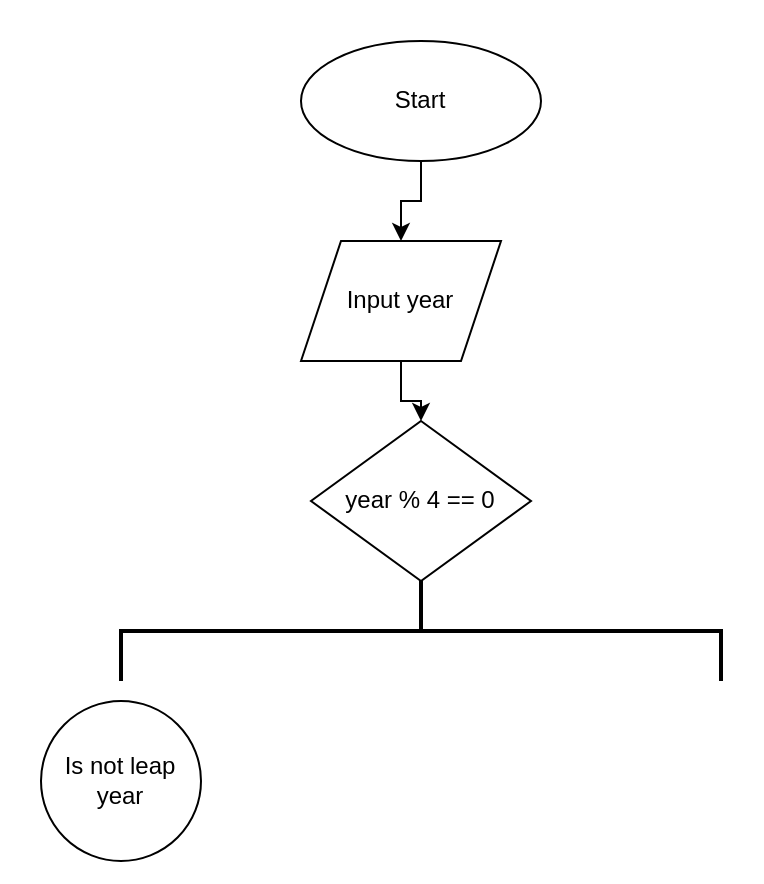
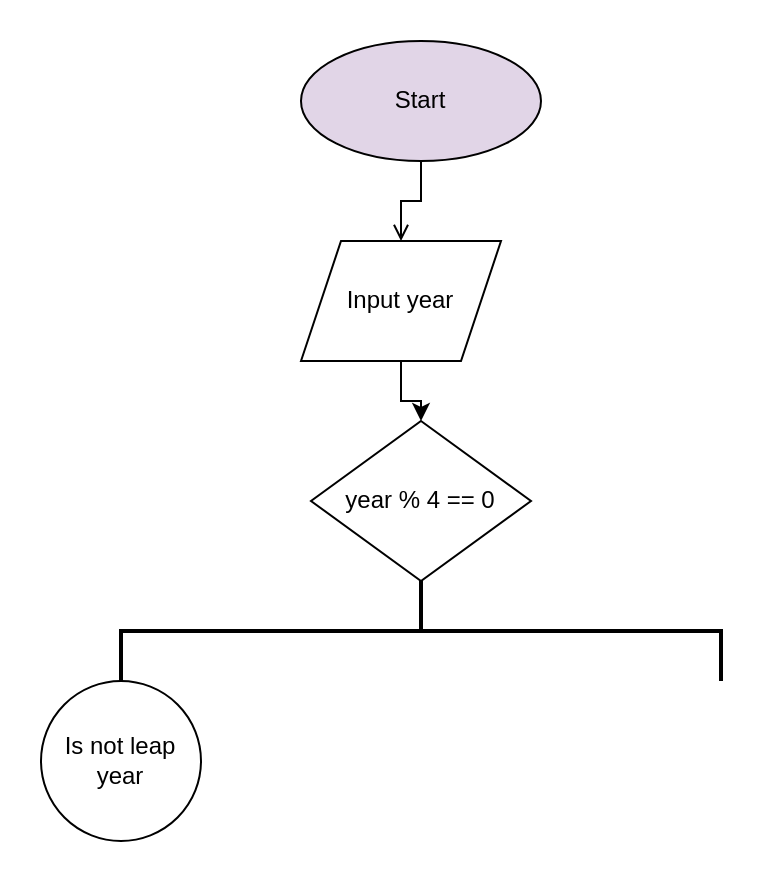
  <mxCell id="0" />
  <mxCell id="1" parent="0" />
- <mxCell id="2" value="" style="edgeStyle=orthogonalEdgeStyle;rounded=0;orthogonalLoop=1;jettySize=auto;html=1;" edge="1" parent="1" source="3" target="5"><mxGeometry relative="1" as="geometry" /></mxCell>
- <mxCell id="3" value="Start" style="ellipse;whiteSpace=wrap;html=1;" vertex="1" parent="1"><mxGeometry x="150" y="20" width="120" height="60" as="geometry" /></mxCell>
+ <mxCell id="2" value="" style="edgeStyle=orthogonalEdgeStyle;rounded=0;orthogonalLoop=1;jettySize=auto;html=1;endArrow=open;" edge="1" parent="1" source="3" target="5"><mxGeometry relative="1" as="geometry" /></mxCell>
+ <mxCell id="3" value="Start" style="ellipse;whiteSpace=wrap;html=1;fillColor=#e1d5e7;" vertex="1" parent="1"><mxGeometry x="150" y="20" width="120" height="60" as="geometry" /></mxCell>
  <mxCell id="4" value="" style="edgeStyle=orthogonalEdgeStyle;rounded=0;orthogonalLoop=1;jettySize=auto;html=1;" edge="1" parent="1" source="5" target="6"><mxGeometry relative="1" as="geometry" /></mxCell>
  <mxCell id="5" value="Input year" style="shape=parallelogram;perimeter=parallelogramPerimeter;whiteSpace=wrap;html=1;fixedSize=1;" vertex="1" parent="1"><mxGeometry x="150" y="120" width="100" height="60" as="geometry" /></mxCell>
  <mxCell id="6" value="year % 4 == 0" style="rhombus;whiteSpace=wrap;html=1;" vertex="1" parent="1"><mxGeometry x="155" y="210" width="110" height="80" as="geometry" /></mxCell>
- <mxCell id="7" value="Is not leap year" style="ellipse;whiteSpace=wrap;html=1;" vertex="1" parent="1"><mxGeometry x="20" y="350" width="80" height="80" as="geometry" /></mxCell>
+ <mxCell id="7" value="Is not leap year" style="ellipse;whiteSpace=wrap;html=1;" vertex="1" parent="1"><mxGeometry x="20" y="340" width="80" height="80" as="geometry" /></mxCell>
  <mxCell id="8" value="" style="strokeWidth=2;html=1;shape=mxgraph.flowchart.annotation_2;align=left;labelPosition=right;pointerEvents=1;direction=south;" vertex="1" parent="1"><mxGeometry x="60" y="290" width="300" height="50" as="geometry" /></mxCell>
